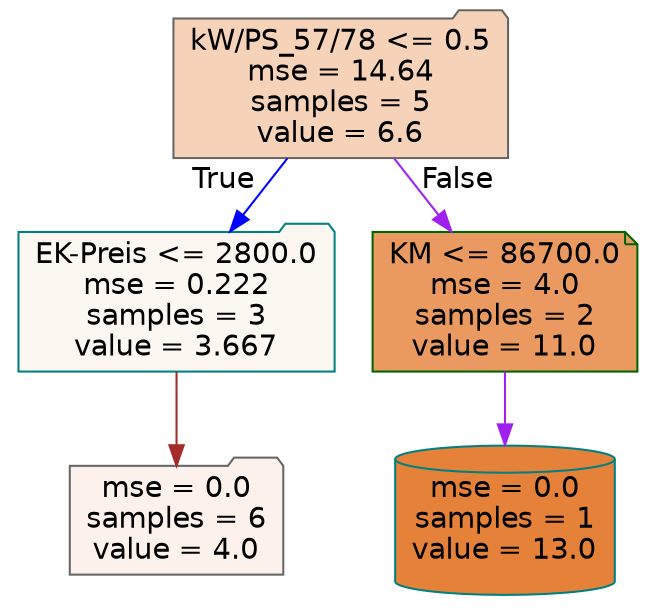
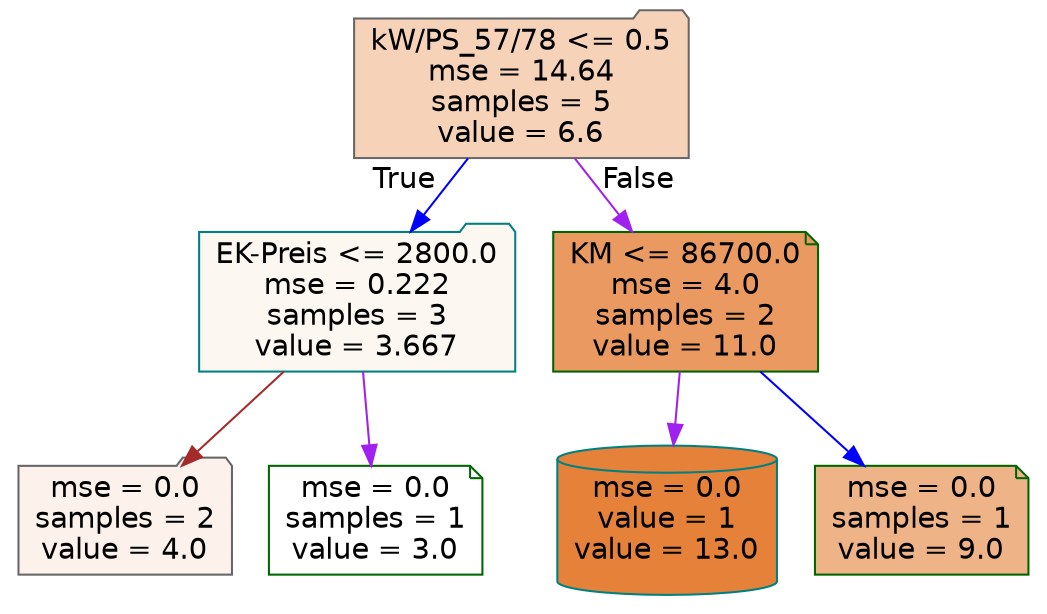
  digraph {
    node [color=darkgreen fontname=helvetica shape=folder style="filled, rounded"]
    edge [color=purple fontname=helvetica]
    n1 [color=gray40 fillcolor="#f6d2b8" label="kW/PS_57/78 <= 0.5\nmse = 14.64\nsamples = 5\nvalue = 6.6"]
    n2 [color=teal fillcolor="#fdf7f2" label="EK-Preis <= 2800.0\nmse = 0.222\nsamples = 3\nvalue = 3.667"]
    n3 [fillcolor="#ea9a61" label="KM <= 86700.0\nmse = 4.0\nsamples = 2\nvalue = 11.0" shape=note]
-   n4 [color=gray40 fillcolor="#fcf2eb" label="mse = 0.0\nsamples = 6\nvalue = 4.0"]
-   n6 [color=teal fillcolor="#e58139" label="mse = 0.0\nsamples = 1\nvalue = 13.0" shape=cylinder]
+   n4 [color=gray40 fillcolor="#fcf2eb" label="mse = 0.0\nsamples = 2\nvalue = 4.0"]
+   n5 [fillcolor="#ffffff" label="mse = 0.0\nsamples = 1\nvalue = 3.0" shape=note]
+   n6 [color=teal fillcolor="#e58139" label="mse = 0.0\nvalue = 1\nvalue = 13.0" shape=cylinder]
+   n7 [fillcolor="#efb388" label="mse = 0.0\nsamples = 1\nvalue = 9.0" shape=note]
    n1 -> n2 [color=blue headlabel=True labelangle=45 labeldistance=2.5]
    n1 -> n3 [headlabel=False labelangle=-45 labeldistance=2.5]
    n2 -> n4 [color=brown]
+   n2 -> n5
    n3 -> n6
+   n3 -> n7 [color=blue]
  }
